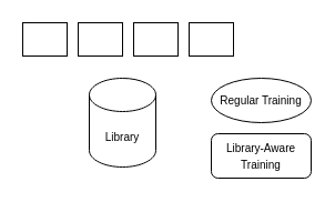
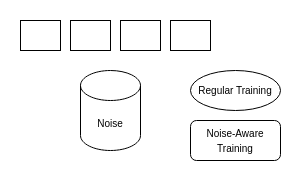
  <mxCell id="0" />
  <mxCell id="1" parent="0" />
- <mxCell id="2" value="&lt;font style=&quot;font-size: 10px;&quot;&gt;Library&lt;/font&gt;" style="shape=cylinder3;whiteSpace=wrap;html=1;boundedLbl=1;backgroundOutline=1;size=15;" vertex="1" parent="1"><mxGeometry x="80" y="70" width="60" height="80" as="geometry" /></mxCell>
+ <mxCell id="2" value="&lt;font style=&quot;font-size: 10px;&quot;&gt;Noise&lt;/font&gt;" style="shape=cylinder3;whiteSpace=wrap;html=1;boundedLbl=1;backgroundOutline=1;size=15;" vertex="1" parent="1"><mxGeometry x="80" y="70" width="60" height="80" as="geometry" /></mxCell>
  <mxCell id="3" value="&lt;font style=&quot;font-size: 10px;&quot;&gt;Regular Training&lt;/font&gt;" style="ellipse;whiteSpace=wrap;html=1;" vertex="1" parent="1"><mxGeometry x="190" y="70" width="90" height="40" as="geometry" /></mxCell>
  <mxCell id="4" value="" style="rounded=0;whiteSpace=wrap;html=1;" vertex="1" parent="1"><mxGeometry x="20" y="20" width="40" height="30" as="geometry" /></mxCell>
  <mxCell id="5" value="" style="rounded=0;whiteSpace=wrap;html=1;" vertex="1" parent="1"><mxGeometry x="70" y="20" width="40" height="30" as="geometry" /></mxCell>
  <mxCell id="6" value="" style="rounded=0;whiteSpace=wrap;html=1;" vertex="1" parent="1"><mxGeometry x="120" y="20" width="40" height="30" as="geometry" /></mxCell>
  <mxCell id="7" value="" style="rounded=0;whiteSpace=wrap;html=1;" vertex="1" parent="1"><mxGeometry x="170" y="20" width="40" height="30" as="geometry" /></mxCell>
- <mxCell id="8" value="&lt;font style=&quot;font-size: 10px;&quot;&gt;Library-Aware Training&lt;/font&gt;" style="rounded=1;whiteSpace=wrap;html=1;" vertex="1" parent="1"><mxGeometry x="190" y="120" width="90" height="40" as="geometry" /></mxCell>
+ <mxCell id="8" value="&lt;font style=&quot;font-size: 10px;&quot;&gt;Noise-Aware Training&lt;/font&gt;" style="rounded=1;whiteSpace=wrap;html=1;" vertex="1" parent="1"><mxGeometry x="190" y="120" width="90" height="40" as="geometry" /></mxCell>
